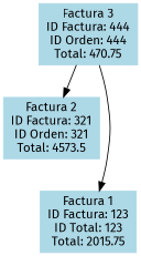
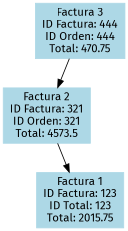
  digraph {
    fontname="Fira Sans"
    rankdir=TB
    node [color=lightblue fontname="Fira Sans" shape=box style=filled]
    edge [dir=forward fontname="Fira Sans"]
    n1 [label="Factura 3\nID Factura: 444\nID Orden: 444\nTotal: 470.75"]
    n2 [label="Factura 2\nID Factura: 321\nID Orden: 321\nTotal: 4573.5"]
    n3 [label="Factura 1\nID Factura: 123\nID Total: 123\nTotal: 2015.75"]
    n1 -> n2
-   n1 -> n3
+   n2 -> n3
  }
